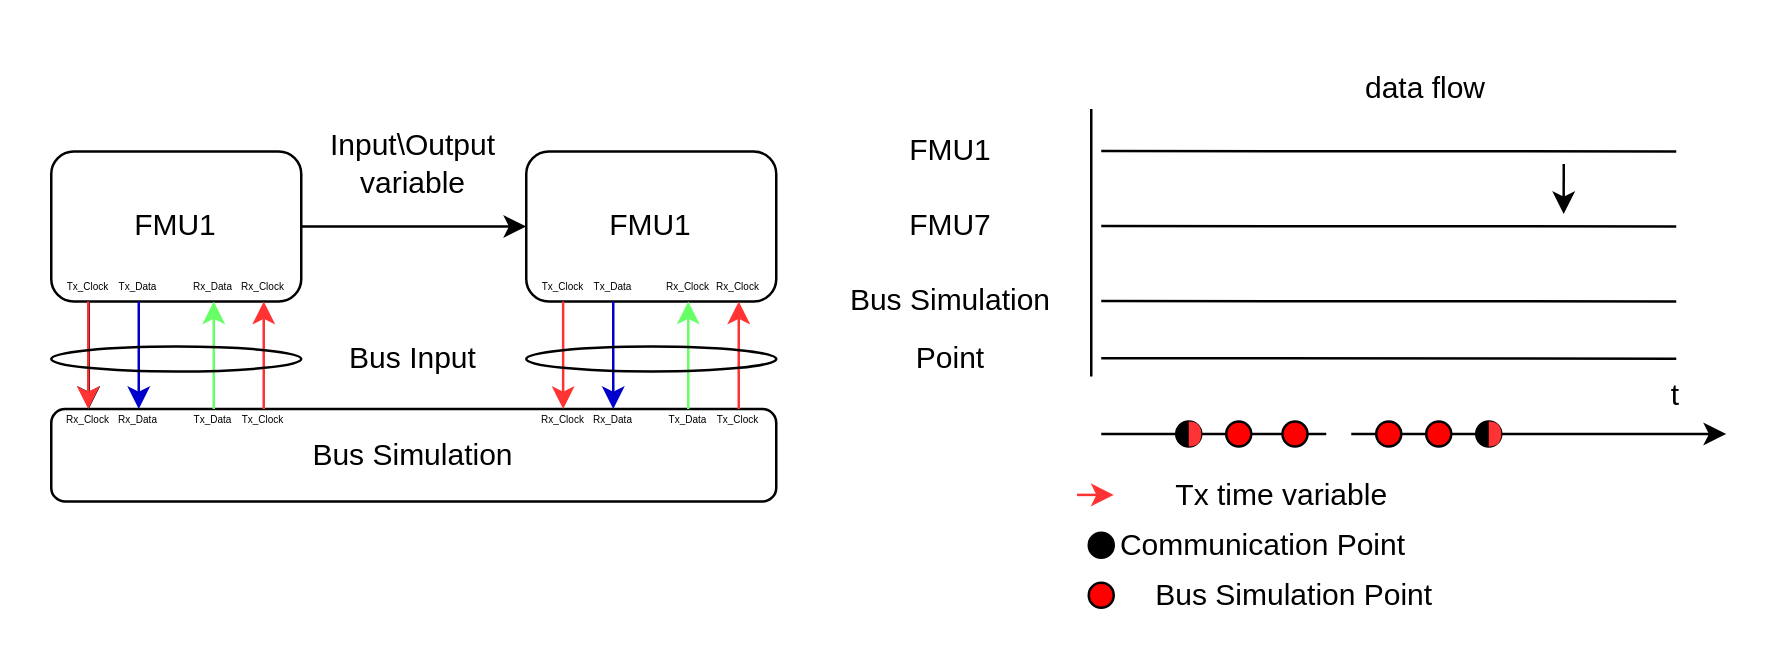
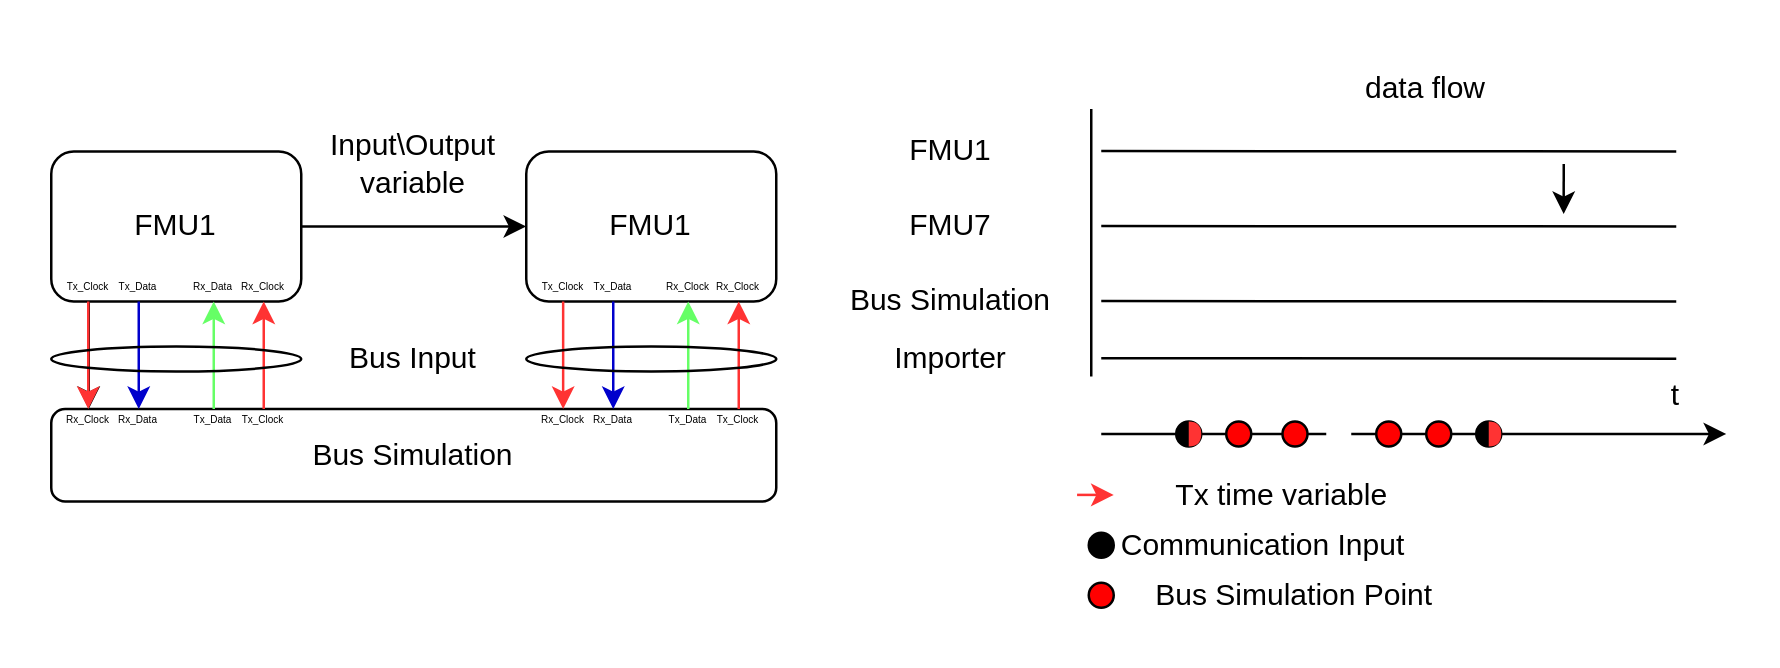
  <mxCell id="0" />
  <mxCell id="1" parent="0" />
  <mxCell id="2" style="edgeStyle=orthogonalEdgeStyle;rounded=0;orthogonalLoop=1;jettySize=auto;html=1;exitX=1;exitY=0.5;exitDx=0;exitDy=0;entryX=0;entryY=0.5;entryDx=0;entryDy=0;" parent="1" source="3" edge="1" target="41"><mxGeometry relative="1" as="geometry"><mxPoint x="213" y="90" as="targetPoint" /></mxGeometry></mxCell>
  <mxCell id="3" value="FMU1" style="rounded=1;whiteSpace=wrap;html=1;" parent="1" vertex="1"><mxGeometry x="20" y="60" width="100" height="60" as="geometry" /></mxCell>
  <mxCell id="4" value="Bus Simulation" style="rounded=1;whiteSpace=wrap;html=1;" parent="1" vertex="1"><mxGeometry x="20" y="163" width="290" height="37" as="geometry" /></mxCell>
  <mxCell id="5" value="Input\Output variable" style="text;html=1;strokeColor=none;fillColor=none;align=center;verticalAlign=middle;whiteSpace=wrap;rounded=0;" parent="1" vertex="1"><mxGeometry x="113" y="50" width="104" height="30" as="geometry" /></mxCell>
  <mxCell id="6" value="Bus Input" style="text;html=1;strokeColor=none;fillColor=none;align=center;verticalAlign=middle;whiteSpace=wrap;rounded=0;" parent="1" vertex="1"><mxGeometry x="113" y="133" width="104" height="20" as="geometry" /></mxCell>
  <mxCell id="7" value="" style="endArrow=none;html=1;rounded=0;" parent="1" edge="1"><mxGeometry width="50" height="50" relative="1" as="geometry"><mxPoint x="436" y="150" as="sourcePoint" /><mxPoint x="436" y="43" as="targetPoint" /></mxGeometry></mxCell>
  <mxCell id="8" value="" style="endArrow=classic;html=1;rounded=0;startArrow=none;" parent="1" source="19" edge="1"><mxGeometry width="50" height="50" relative="1" as="geometry"><mxPoint x="440" y="178" as="sourcePoint" /><mxPoint x="690" y="173" as="targetPoint" /></mxGeometry></mxCell>
  <mxCell id="9" value="FMU1" style="text;html=1;strokeColor=none;fillColor=none;align=center;verticalAlign=middle;whiteSpace=wrap;rounded=0;" parent="1" vertex="1"><mxGeometry x="350" y="45" width="60" height="30" as="geometry" /></mxCell>
  <mxCell id="10" value="FMU7" style="text;html=1;strokeColor=none;fillColor=none;align=center;verticalAlign=middle;whiteSpace=wrap;rounded=0;" parent="1" vertex="1"><mxGeometry x="350" y="75" width="60" height="30" as="geometry" /></mxCell>
  <mxCell id="11" value="Bus Simulation" style="text;html=1;strokeColor=none;fillColor=none;align=center;verticalAlign=middle;whiteSpace=wrap;rounded=0;" parent="1" vertex="1"><mxGeometry x="330" y="105" width="100" height="30" as="geometry" /></mxCell>
  <mxCell id="12" value="" style="endArrow=none;html=1;rounded=0;" parent="1" edge="1"><mxGeometry width="50" height="50" relative="1" as="geometry"><mxPoint x="670" y="90" as="sourcePoint" /><mxPoint x="440" y="89.8" as="targetPoint" /></mxGeometry></mxCell>
  <mxCell id="13" value="" style="endArrow=none;html=1;rounded=0;" parent="1" edge="1"><mxGeometry width="50" height="50" relative="1" as="geometry"><mxPoint x="670" y="60" as="sourcePoint" /><mxPoint x="440" y="59.8" as="targetPoint" /></mxGeometry></mxCell>
  <mxCell id="14" value="" style="endArrow=none;html=1;rounded=0;" parent="1" edge="1"><mxGeometry width="50" height="50" relative="1" as="geometry"><mxPoint x="670" y="120" as="sourcePoint" /><mxPoint x="440" y="119.8" as="targetPoint" /></mxGeometry></mxCell>
  <mxCell id="15" value="t" style="text;html=1;strokeColor=none;fillColor=none;align=center;verticalAlign=middle;whiteSpace=wrap;rounded=0;" parent="1" vertex="1"><mxGeometry x="660" y="148" width="20" height="20" as="geometry" /></mxCell>
  <mxCell id="16" value="data flow" style="text;html=1;strokeColor=none;fillColor=none;align=center;verticalAlign=middle;whiteSpace=wrap;rounded=0;" parent="1" vertex="1"><mxGeometry x="540" y="20" width="60" height="30" as="geometry" /></mxCell>
  <mxCell id="17" value="" style="ellipse;whiteSpace=wrap;html=1;aspect=fixed;fillColor=#000000;" parent="1" vertex="1"><mxGeometry x="470" y="168" width="10" height="10" as="geometry" /></mxCell>
  <mxCell id="18" value="" style="endArrow=none;html=1;rounded=0;" parent="1" target="17" edge="1"><mxGeometry width="50" height="50" relative="1" as="geometry"><mxPoint x="440" y="173" as="sourcePoint" /><mxPoint x="750" y="178" as="targetPoint" /></mxGeometry></mxCell>
  <mxCell id="19" value="" style="ellipse;whiteSpace=wrap;html=1;aspect=fixed;fillColor=#000000;" parent="1" vertex="1"><mxGeometry x="590" y="168" width="10" height="10" as="geometry" /></mxCell>
  <mxCell id="20" value="" style="endArrow=none;html=1;rounded=0;startArrow=none;" parent="1" source="63" target="19" edge="1"><mxGeometry width="50" height="50" relative="1" as="geometry"><mxPoint x="490" y="173" as="sourcePoint" /><mxPoint x="810" y="173" as="targetPoint" /></mxGeometry></mxCell>
  <mxCell id="21" style="edgeStyle=orthogonalEdgeStyle;rounded=0;orthogonalLoop=1;jettySize=auto;html=1;" parent="1" edge="1"><mxGeometry relative="1" as="geometry"><mxPoint x="625" y="65" as="sourcePoint" /><mxPoint x="624.97" y="85" as="targetPoint" /></mxGeometry></mxCell>
  <mxCell id="22" value="" style="endArrow=none;html=1;rounded=0;startArrow=none;" parent="1" source="23" edge="1"><mxGeometry width="50" height="50" relative="1" as="geometry"><mxPoint x="490" y="173" as="sourcePoint" /><mxPoint x="530" y="173" as="targetPoint" /></mxGeometry></mxCell>
  <mxCell id="23" value="" style="ellipse;whiteSpace=wrap;html=1;aspect=fixed;fillColor=#FF0000;" parent="1" vertex="1"><mxGeometry x="512.5" y="168" width="10" height="10" as="geometry" /></mxCell>
  <mxCell id="24" value="" style="endArrow=none;html=1;rounded=0;startArrow=none;" parent="1" source="65" target="23" edge="1"><mxGeometry width="50" height="50" relative="1" as="geometry"><mxPoint x="490" y="173" as="sourcePoint" /><mxPoint x="540" y="173" as="targetPoint" /></mxGeometry></mxCell>
  <mxCell id="25" value="" style="ellipse;whiteSpace=wrap;html=1;aspect=fixed;fillColor=#FF0000;" parent="1" vertex="1"><mxGeometry x="435" y="232.5" width="10" height="10" as="geometry" /></mxCell>
  <mxCell id="26" value="" style="ellipse;whiteSpace=wrap;html=1;aspect=fixed;fillColor=#000000;" parent="1" vertex="1"><mxGeometry x="435" y="212.5" width="10" height="10" as="geometry" /></mxCell>
- <mxCell id="27" value="Communication Point" style="text;html=1;strokeColor=none;fillColor=none;align=center;verticalAlign=middle;whiteSpace=wrap;rounded=0;" parent="1" vertex="1"><mxGeometry x="445" y="210" width="120" height="15" as="geometry" /></mxCell>
+ <mxCell id="27" value="Communication Input" style="text;html=1;strokeColor=none;fillColor=none;align=center;verticalAlign=middle;whiteSpace=wrap;rounded=0;" parent="1" vertex="1"><mxGeometry x="445" y="210" width="120" height="15" as="geometry" /></mxCell>
  <mxCell id="28" value="Rx_Clock" style="text;html=1;strokeColor=none;fillColor=none;align=center;verticalAlign=middle;whiteSpace=wrap;rounded=0;fontSize=4;" vertex="1" parent="1"><mxGeometry x="90" y="110" width="30" height="10" as="geometry" /></mxCell>
  <mxCell id="29" value="Tx_Clock" style="text;html=1;strokeColor=none;fillColor=none;align=center;verticalAlign=middle;whiteSpace=wrap;rounded=0;fontSize=4;" vertex="1" parent="1"><mxGeometry x="90" y="163" width="30" height="10" as="geometry" /></mxCell>
  <mxCell id="30" value="" style="endArrow=classic;html=1;rounded=0;fontSize=4;entryX=0.5;entryY=1;entryDx=0;entryDy=0;exitX=0.5;exitY=0;exitDx=0;exitDy=0;strokeColor=#FF3333;" edge="1" parent="1" source="29" target="28"><mxGeometry width="50" height="50" relative="1" as="geometry"><mxPoint x="140" y="150" as="sourcePoint" /><mxPoint x="190" y="100" as="targetPoint" /></mxGeometry></mxCell>
  <mxCell id="31" value="" style="endArrow=classic;html=1;rounded=0;fontSize=4;exitX=0.5;exitY=1;exitDx=0;exitDy=0;entryX=0.5;entryY=0;entryDx=0;entryDy=0;" edge="1" parent="1" source="32" target="33"><mxGeometry width="50" height="50" relative="1" as="geometry"><mxPoint x="50" y="120" as="sourcePoint" /><mxPoint x="50" y="160" as="targetPoint" /></mxGeometry></mxCell>
  <mxCell id="32" value="Tx_Clock" style="text;html=1;strokeColor=none;fillColor=none;align=center;verticalAlign=middle;whiteSpace=wrap;rounded=0;fontSize=4;" vertex="1" parent="1"><mxGeometry x="20" y="110" width="30" height="10" as="geometry" /></mxCell>
  <mxCell id="33" value="Rx_Clock" style="text;html=1;strokeColor=none;fillColor=none;align=center;verticalAlign=middle;whiteSpace=wrap;rounded=0;fontSize=4;" vertex="1" parent="1"><mxGeometry x="20" y="163" width="30" height="10" as="geometry" /></mxCell>
  <mxCell id="34" value="Tx_Data" style="text;html=1;strokeColor=none;fillColor=none;align=center;verticalAlign=middle;whiteSpace=wrap;rounded=0;fontSize=4;" vertex="1" parent="1"><mxGeometry x="40" y="110" width="30" height="10" as="geometry" /></mxCell>
  <mxCell id="35" value="Rx_Data" style="text;html=1;strokeColor=none;fillColor=none;align=center;verticalAlign=middle;whiteSpace=wrap;rounded=0;fontSize=4;" vertex="1" parent="1"><mxGeometry x="40" y="163" width="30" height="10" as="geometry" /></mxCell>
  <mxCell id="36" value="" style="endArrow=classic;html=1;rounded=0;fontSize=4;exitX=0.5;exitY=1;exitDx=0;exitDy=0;entryX=0.5;entryY=0;entryDx=0;entryDy=0;strokeColor=#0000CC;" edge="1" parent="1" source="34" target="35"><mxGeometry x="-1" y="10" width="50" height="50" relative="1" as="geometry"><mxPoint x="60" y="130" as="sourcePoint" /><mxPoint x="60" y="170" as="targetPoint" /><mxPoint as="offset" /></mxGeometry></mxCell>
  <mxCell id="37" value="Tx_Data" style="text;html=1;strokeColor=none;fillColor=none;align=center;verticalAlign=middle;whiteSpace=wrap;rounded=0;fontSize=4;" vertex="1" parent="1"><mxGeometry x="70" y="163" width="30" height="10" as="geometry" /></mxCell>
  <mxCell id="38" value="Rx_Data" style="text;html=1;strokeColor=none;fillColor=none;align=center;verticalAlign=middle;whiteSpace=wrap;rounded=0;fontSize=4;" vertex="1" parent="1"><mxGeometry x="70" y="110" width="30" height="10" as="geometry" /></mxCell>
  <mxCell id="39" value="" style="endArrow=classic;html=1;rounded=0;fontSize=4;entryX=0.5;entryY=1;entryDx=0;entryDy=0;exitX=0.5;exitY=0;exitDx=0;exitDy=0;strokeColor=#66FF66;" edge="1" parent="1" source="37" target="38"><mxGeometry width="50" height="50" relative="1" as="geometry"><mxPoint x="115" y="173" as="sourcePoint" /><mxPoint x="115" y="130" as="targetPoint" /></mxGeometry></mxCell>
  <mxCell id="40" value="" style="endArrow=classic;html=1;rounded=0;fontSize=4;exitX=0.5;exitY=1;exitDx=0;exitDy=0;entryX=0.5;entryY=0;entryDx=0;entryDy=0;strokeColor=#FF3333;" edge="1" parent="1"><mxGeometry width="50" height="50" relative="1" as="geometry"><mxPoint x="34.8" y="120" as="sourcePoint" /><mxPoint x="34.8" y="163" as="targetPoint" /></mxGeometry></mxCell>
  <mxCell id="41" value="FMU1" style="rounded=1;whiteSpace=wrap;html=1;" vertex="1" parent="1"><mxGeometry x="210" y="60" width="100" height="60" as="geometry" /></mxCell>
  <mxCell id="42" value="Rx_Clock" style="text;html=1;strokeColor=none;fillColor=none;align=center;verticalAlign=middle;whiteSpace=wrap;rounded=0;fontSize=4;" vertex="1" parent="1"><mxGeometry x="280" y="110" width="30" height="10" as="geometry" /></mxCell>
  <mxCell id="43" value="Tx_Clock" style="text;html=1;strokeColor=none;fillColor=none;align=center;verticalAlign=middle;whiteSpace=wrap;rounded=0;fontSize=4;" vertex="1" parent="1"><mxGeometry x="210" y="110" width="30" height="10" as="geometry" /></mxCell>
  <mxCell id="44" value="Tx_Data" style="text;html=1;strokeColor=none;fillColor=none;align=center;verticalAlign=middle;whiteSpace=wrap;rounded=0;fontSize=4;" vertex="1" parent="1"><mxGeometry x="230" y="110" width="30" height="10" as="geometry" /></mxCell>
  <mxCell id="45" value="Rx_Clock" style="text;html=1;strokeColor=none;fillColor=none;align=center;verticalAlign=middle;whiteSpace=wrap;rounded=0;fontSize=4;" vertex="1" parent="1"><mxGeometry x="260" y="110" width="30" height="10" as="geometry" /></mxCell>
  <mxCell id="46" value="Tx_Clock" style="text;html=1;strokeColor=none;fillColor=none;align=center;verticalAlign=middle;whiteSpace=wrap;rounded=0;fontSize=4;" vertex="1" parent="1"><mxGeometry x="280" y="163" width="30" height="10" as="geometry" /></mxCell>
  <mxCell id="47" value="Rx_Clock" style="text;html=1;strokeColor=none;fillColor=none;align=center;verticalAlign=middle;whiteSpace=wrap;rounded=0;fontSize=4;" vertex="1" parent="1"><mxGeometry x="210" y="163" width="30" height="10" as="geometry" /></mxCell>
  <mxCell id="48" value="Rx_Data" style="text;html=1;strokeColor=none;fillColor=none;align=center;verticalAlign=middle;whiteSpace=wrap;rounded=0;fontSize=4;" vertex="1" parent="1"><mxGeometry x="230" y="163" width="30" height="10" as="geometry" /></mxCell>
  <mxCell id="49" value="Tx_Data" style="text;html=1;strokeColor=none;fillColor=none;align=center;verticalAlign=middle;whiteSpace=wrap;rounded=0;fontSize=4;" vertex="1" parent="1"><mxGeometry x="260" y="163" width="30" height="10" as="geometry" /></mxCell>
  <mxCell id="50" value="" style="endArrow=classic;html=1;rounded=0;fontSize=4;entryX=0.5;entryY=1;entryDx=0;entryDy=0;exitX=0.5;exitY=0;exitDx=0;exitDy=0;strokeColor=#FF3333;" edge="1" parent="1" source="46" target="42"><mxGeometry x="0.535" y="-165" width="50" height="50" relative="1" as="geometry"><mxPoint x="115" y="173" as="sourcePoint" /><mxPoint x="115" y="130" as="targetPoint" /><mxPoint as="offset" /></mxGeometry></mxCell>
  <mxCell id="51" value="" style="endArrow=classic;html=1;rounded=0;fontSize=4;exitX=0.5;exitY=1;exitDx=0;exitDy=0;entryX=0.5;entryY=0;entryDx=0;entryDy=0;strokeColor=#FF3333;" edge="1" parent="1"><mxGeometry x="-0.07" y="145" width="50" height="50" relative="1" as="geometry"><mxPoint x="224.76" y="120" as="sourcePoint" /><mxPoint x="224.76" y="163" as="targetPoint" /><mxPoint as="offset" /></mxGeometry></mxCell>
  <mxCell id="52" value="" style="endArrow=classic;html=1;rounded=0;fontSize=4;exitX=0.5;exitY=1;exitDx=0;exitDy=0;entryX=0.5;entryY=0;entryDx=0;entryDy=0;strokeColor=#0000CC;" edge="1" parent="1"><mxGeometry x="-1" y="10" width="50" height="50" relative="1" as="geometry"><mxPoint x="244.8" y="120" as="sourcePoint" /><mxPoint x="244.8" y="163" as="targetPoint" /><mxPoint as="offset" /></mxGeometry></mxCell>
  <mxCell id="53" value="" style="endArrow=classic;html=1;rounded=0;fontSize=4;entryX=0.5;entryY=1;entryDx=0;entryDy=0;exitX=0.5;exitY=0;exitDx=0;exitDy=0;strokeColor=#66FF66;" edge="1" parent="1"><mxGeometry width="50" height="50" relative="1" as="geometry"><mxPoint x="274.8" y="163" as="sourcePoint" /><mxPoint x="274.8" y="120" as="targetPoint" /></mxGeometry></mxCell>
  <mxCell id="54" value="" style="ellipse;whiteSpace=wrap;html=1;fontSize=4;fillColor=none;" vertex="1" parent="1"><mxGeometry x="210" y="138" width="100" height="10" as="geometry" /></mxCell>
  <mxCell id="55" value="" style="ellipse;whiteSpace=wrap;html=1;fontSize=4;fillColor=none;" vertex="1" parent="1"><mxGeometry x="20" y="138" width="100" height="10" as="geometry" /></mxCell>
- <mxCell id="56" value="Point" style="text;html=1;strokeColor=none;fillColor=none;align=center;verticalAlign=middle;whiteSpace=wrap;rounded=0;" vertex="1" parent="1"><mxGeometry x="330" y="128" width="100" height="30" as="geometry" /></mxCell>
+ <mxCell id="56" value="Importer" style="text;html=1;strokeColor=none;fillColor=none;align=center;verticalAlign=middle;whiteSpace=wrap;rounded=0;" vertex="1" parent="1"><mxGeometry x="330" y="128" width="100" height="30" as="geometry" /></mxCell>
  <mxCell id="57" value="" style="endArrow=none;html=1;rounded=0;" edge="1" parent="1"><mxGeometry width="50" height="50" relative="1" as="geometry"><mxPoint x="670" y="142.86" as="sourcePoint" /><mxPoint x="440" y="142.66" as="targetPoint" /></mxGeometry></mxCell>
  <mxCell id="58" value="Bus Simulation Point" style="text;html=1;strokeColor=none;fillColor=none;align=center;verticalAlign=middle;whiteSpace=wrap;rounded=0;" vertex="1" parent="1"><mxGeometry x="445" y="230" width="145" height="15" as="geometry" /></mxCell>
  <mxCell id="59" value="Tx time variable" style="text;html=1;strokeColor=none;fillColor=none;align=center;verticalAlign=middle;whiteSpace=wrap;rounded=0;" vertex="1" parent="1"><mxGeometry x="445" y="190" width="135" height="15" as="geometry" /></mxCell>
  <mxCell id="60" value="" style="endArrow=classic;html=1;rounded=0;fontSize=4;strokeColor=#FF3333;" edge="1" parent="1"><mxGeometry x="-0.07" y="145" width="50" height="50" relative="1" as="geometry"><mxPoint x="430.33" y="197.36" as="sourcePoint" /><mxPoint x="445" y="197.36" as="targetPoint" /><mxPoint as="offset" /><Array as="points" /></mxGeometry></mxCell>
  <mxCell id="61" value="" style="ellipse;whiteSpace=wrap;html=1;aspect=fixed;fillColor=#FF0000;" vertex="1" parent="1"><mxGeometry x="550" y="168" width="10" height="10" as="geometry" /></mxCell>
  <mxCell id="62" value="" style="endArrow=none;html=1;rounded=0;startArrow=none;" edge="1" parent="1" target="61"><mxGeometry width="50" height="50" relative="1" as="geometry"><mxPoint x="540" y="173" as="sourcePoint" /><mxPoint x="620" y="173" as="targetPoint" /></mxGeometry></mxCell>
  <mxCell id="63" value="" style="ellipse;whiteSpace=wrap;html=1;aspect=fixed;fillColor=#FF0000;" vertex="1" parent="1"><mxGeometry x="570" y="168" width="10" height="10" as="geometry" /></mxCell>
  <mxCell id="64" value="" style="endArrow=none;html=1;rounded=0;startArrow=none;" edge="1" parent="1" source="61" target="63"><mxGeometry width="50" height="50" relative="1" as="geometry"><mxPoint x="590" y="173" as="sourcePoint" /><mxPoint x="620" y="173" as="targetPoint" /></mxGeometry></mxCell>
  <mxCell id="65" value="" style="ellipse;whiteSpace=wrap;html=1;aspect=fixed;fillColor=#FF0000;" vertex="1" parent="1"><mxGeometry x="490" y="168" width="10" height="10" as="geometry" /></mxCell>
  <mxCell id="66" value="" style="endArrow=none;html=1;rounded=0;startArrow=none;" edge="1" parent="1" source="17" target="65"><mxGeometry width="50" height="50" relative="1" as="geometry"><mxPoint x="490" y="173" as="sourcePoint" /><mxPoint x="525" y="173" as="targetPoint" /></mxGeometry></mxCell>
  <mxCell id="67" value="" style="shape=or;whiteSpace=wrap;html=1;fontSize=5;fillColor=#FF3333;strokeColor=none;" vertex="1" parent="1"><mxGeometry x="595" y="168" width="5" height="10" as="geometry" /></mxCell>
  <mxCell id="68" value="" style="shape=or;whiteSpace=wrap;html=1;fontSize=5;fillColor=#FF3333;strokeColor=none;" vertex="1" parent="1"><mxGeometry x="475" y="168" width="5" height="10" as="geometry" /></mxCell>
